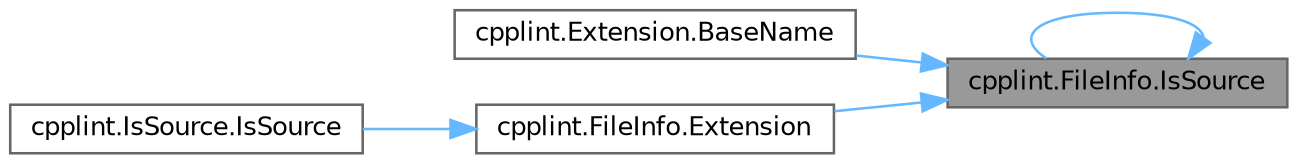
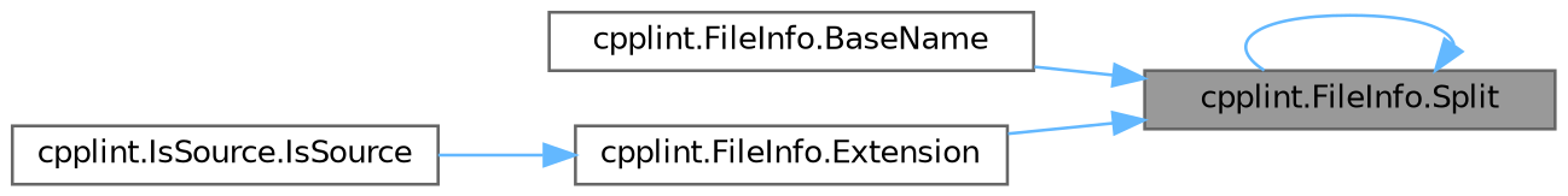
  digraph {
    rankdir=RL
    node [color=grey40 fillcolor=white fontname=Helvetica fontsize=10 shape=box style=filled]
    edge [color=steelblue1 dir=back fontname=Helvetica fontsize=10 labelfontname=Helvetica labelfontsize=10 style=solid]
-   n1 [color=gray40 fillcolor=grey60 fontcolor=black height=0.2 label="cpplint.FileInfo.IsSource" width=0.4]
-   n2 [height=0.2 label="cpplint.Extension.BaseName" width=0.4]
+   n1 [color=gray40 fillcolor=grey60 fontcolor=black height=0.2 label="cpplint.FileInfo.Split" width=0.4]
+   n2 [height=0.2 label="cpplint.FileInfo.BaseName" width=0.4]
    n3 [height=0.2 label="cpplint.FileInfo.Extension" width=0.4]
    n4 [height=0.2 label="cpplint.IsSource.IsSource" width=0.4]
    n1 -> n1
    n1 -> n2
    n1 -> n3
    n3 -> n4
  }
